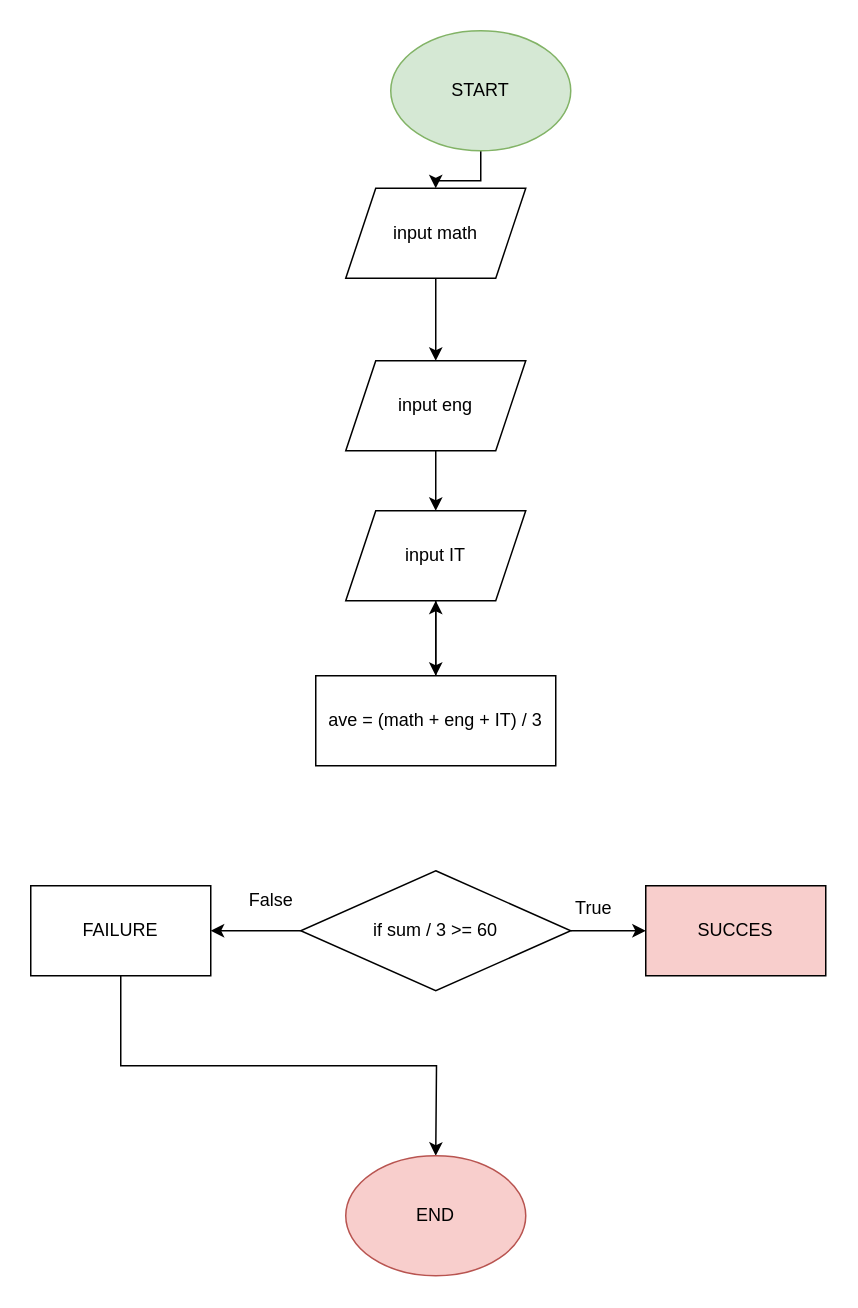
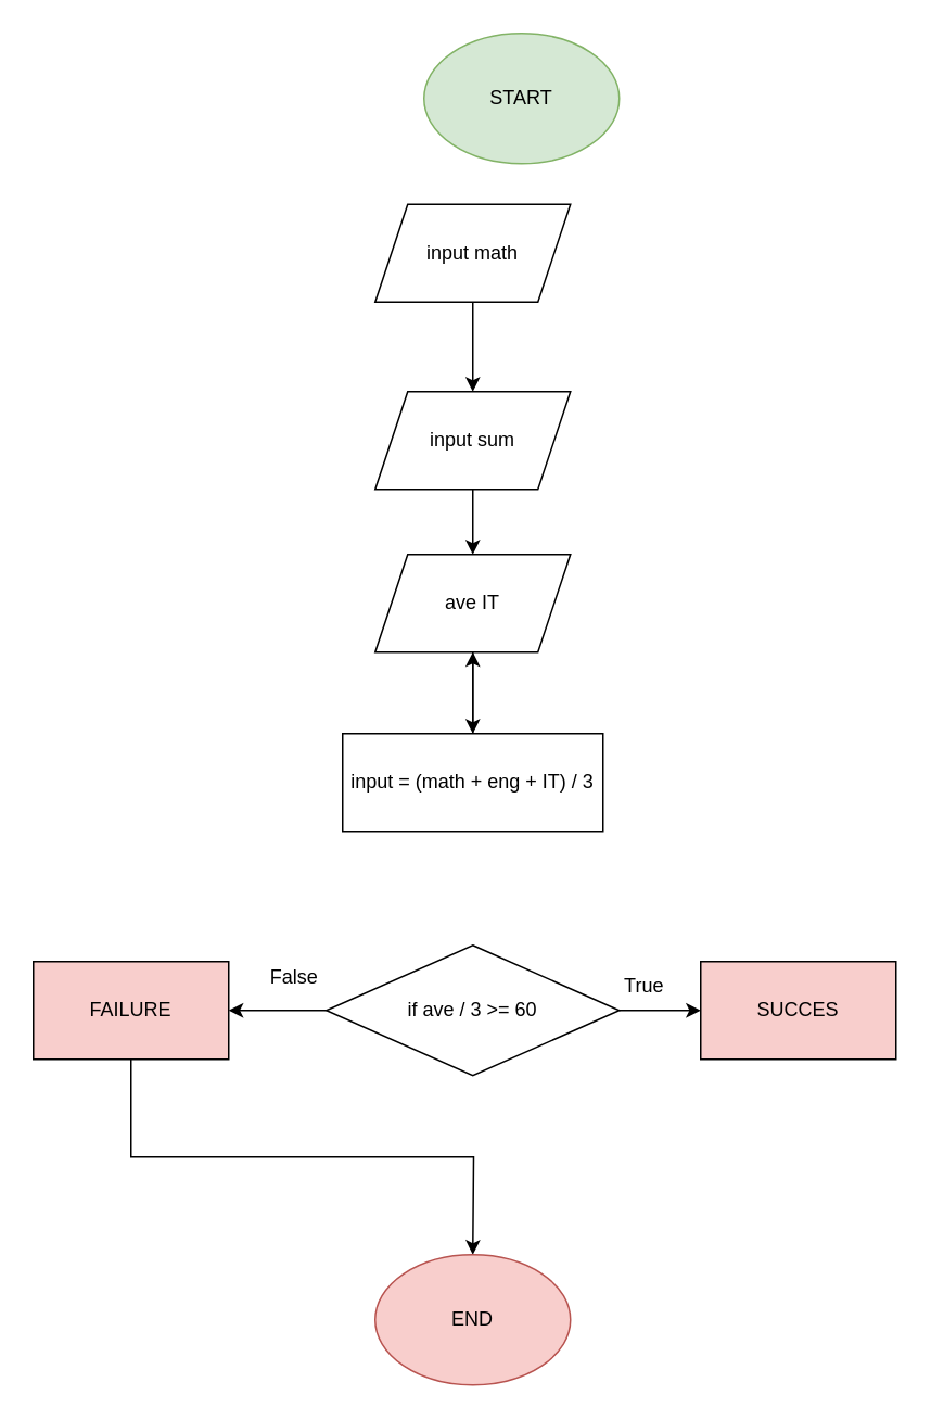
  <mxCell id="0" />
  <mxCell id="1" parent="0" />
- <mxCell id="2" style="edgeStyle=orthogonalEdgeStyle;rounded=0;orthogonalLoop=1;jettySize=auto;html=1;exitX=0.5;exitY=1;exitDx=0;exitDy=0;" edge="1" parent="1" source="3" target="5"><mxGeometry relative="1" as="geometry"><mxPoint x="290" y="150" as="targetPoint" /></mxGeometry></mxCell>
  <mxCell id="3" value="START" style="ellipse;whiteSpace=wrap;html=1;fillColor=#d5e8d4;strokeColor=#82b366;" vertex="1" parent="1"><mxGeometry x="260" y="20" width="120" height="80" as="geometry" /></mxCell>
  <mxCell id="4" value="" style="edgeStyle=orthogonalEdgeStyle;rounded=0;orthogonalLoop=1;jettySize=auto;html=1;" edge="1" parent="1" source="5"><mxGeometry relative="1" as="geometry"><mxPoint x="290" y="240" as="targetPoint" /></mxGeometry></mxCell>
  <mxCell id="5" value="input math" style="shape=parallelogram;perimeter=parallelogramPerimeter;whiteSpace=wrap;html=1;fixedSize=1;" vertex="1" parent="1"><mxGeometry x="230" y="125" width="120" height="60" as="geometry" /></mxCell>
  <mxCell id="6" value="" style="edgeStyle=orthogonalEdgeStyle;rounded=0;orthogonalLoop=1;jettySize=auto;html=1;" edge="1" parent="1" source="7"><mxGeometry relative="1" as="geometry"><mxPoint x="290" y="340" as="targetPoint" /></mxGeometry></mxCell>
- <mxCell id="7" value="input eng" style="shape=parallelogram;perimeter=parallelogramPerimeter;whiteSpace=wrap;html=1;fixedSize=1;" vertex="1" parent="1"><mxGeometry x="230" y="240" width="120" height="60" as="geometry" /></mxCell>
+ <mxCell id="7" value="input sum" style="shape=parallelogram;perimeter=parallelogramPerimeter;whiteSpace=wrap;html=1;fixedSize=1;" vertex="1" parent="1"><mxGeometry x="230" y="240" width="120" height="60" as="geometry" /></mxCell>
  <mxCell id="8" value="" style="edgeStyle=orthogonalEdgeStyle;rounded=0;orthogonalLoop=1;jettySize=auto;html=1;" edge="1" parent="1" source="9"><mxGeometry relative="1" as="geometry"><mxPoint x="290" y="450" as="targetPoint" /></mxGeometry></mxCell>
- <mxCell id="9" value="input IT" style="shape=parallelogram;perimeter=parallelogramPerimeter;whiteSpace=wrap;html=1;fixedSize=1;" vertex="1" parent="1"><mxGeometry x="230" y="340" width="120" height="60" as="geometry" /></mxCell>
+ <mxCell id="9" value="ave IT" style="shape=parallelogram;perimeter=parallelogramPerimeter;whiteSpace=wrap;html=1;fixedSize=1;" vertex="1" parent="1"><mxGeometry x="230" y="340" width="120" height="60" as="geometry" /></mxCell>
  <mxCell id="10" value="" style="edgeStyle=orthogonalEdgeStyle;rounded=0;orthogonalLoop=1;jettySize=auto;html=1;" edge="1" parent="1" source="11" target="9"><mxGeometry relative="1" as="geometry" /></mxCell>
- <mxCell id="11" value="ave = (math + eng + IT) / 3" style="whiteSpace=wrap;html=1;" vertex="1" parent="1"><mxGeometry x="210" y="450" width="160" height="60" as="geometry" /></mxCell>
+ <mxCell id="11" value="input = (math + eng + IT) / 3" style="whiteSpace=wrap;html=1;" vertex="1" parent="1"><mxGeometry x="210" y="450" width="160" height="60" as="geometry" /></mxCell>
  <mxCell id="12" value="" style="edgeStyle=orthogonalEdgeStyle;rounded=0;orthogonalLoop=1;jettySize=auto;html=1;" edge="1" parent="1" source="14"><mxGeometry relative="1" as="geometry"><mxPoint x="430" y="620" as="targetPoint" /></mxGeometry></mxCell>
  <mxCell id="13" value="" style="edgeStyle=orthogonalEdgeStyle;rounded=0;orthogonalLoop=1;jettySize=auto;html=1;" edge="1" parent="1" source="14"><mxGeometry relative="1" as="geometry"><mxPoint x="140" y="620" as="targetPoint" /><Array as="points"><mxPoint x="150" y="620" /><mxPoint x="150" y="620" /></Array></mxGeometry></mxCell>
- <mxCell id="14" value="if sum / 3 &amp;gt;= 60" style="rhombus;whiteSpace=wrap;html=1;" vertex="1" parent="1"><mxGeometry x="200" y="580" width="180" height="80" as="geometry" /></mxCell>
+ <mxCell id="14" value="if ave / 3 &amp;gt;= 60" style="rhombus;whiteSpace=wrap;html=1;" vertex="1" parent="1"><mxGeometry x="200" y="580" width="180" height="80" as="geometry" /></mxCell>
  <mxCell id="15" value="SUCCES" style="whiteSpace=wrap;html=1;fillColor=#f8cecc;" vertex="1" parent="1"><mxGeometry x="430" y="590" width="120" height="60" as="geometry" /></mxCell>
  <mxCell id="16" style="edgeStyle=orthogonalEdgeStyle;rounded=0;orthogonalLoop=1;jettySize=auto;html=1;exitX=0.5;exitY=1;exitDx=0;exitDy=0;" edge="1" parent="1" source="17"><mxGeometry relative="1" as="geometry"><mxPoint x="290" y="770" as="targetPoint" /></mxGeometry></mxCell>
- <mxCell id="17" value="FAILURE" style="whiteSpace=wrap;html=1;" vertex="1" parent="1"><mxGeometry x="20" y="590" width="120" height="60" as="geometry" /></mxCell>
+ <mxCell id="17" value="FAILURE" style="whiteSpace=wrap;html=1;fillColor=#f8cecc;" vertex="1" parent="1"><mxGeometry x="20" y="590" width="120" height="60" as="geometry" /></mxCell>
  <mxCell id="18" value="False" style="text;html=1;align=center;verticalAlign=middle;resizable=0;points=[];autosize=1;strokeColor=none;fillColor=none;" vertex="1" parent="1"><mxGeometry x="155" y="585" width="50" height="30" as="geometry" /></mxCell>
  <mxCell id="19" value="True" style="text;html=1;align=center;verticalAlign=middle;resizable=0;points=[];autosize=1;strokeColor=none;fillColor=none;" vertex="1" parent="1"><mxGeometry x="370" y="590" width="50" height="30" as="geometry" /></mxCell>
  <mxCell id="20" value="END" style="ellipse;whiteSpace=wrap;html=1;fillColor=#f8cecc;strokeColor=#b85450;" vertex="1" parent="1"><mxGeometry x="230" y="770" width="120" height="80" as="geometry" /></mxCell>
